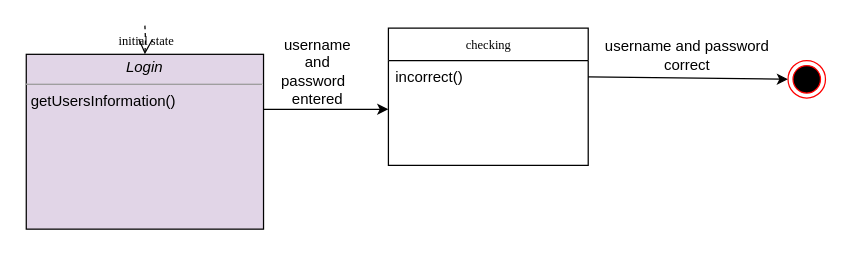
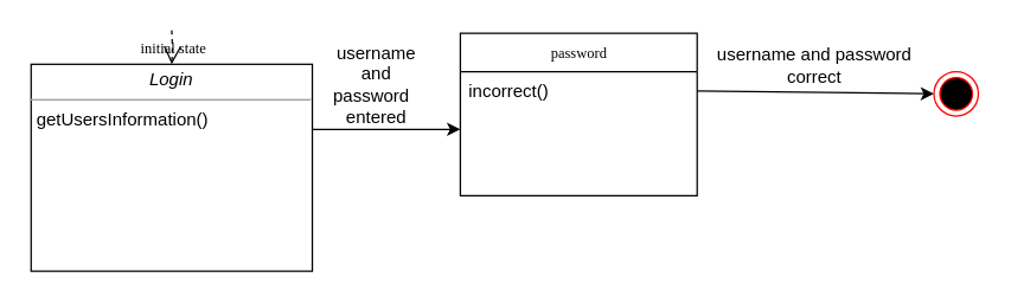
  <mxCell id="0" />
  <mxCell id="1" parent="0" />
- <mxCell id="2" value="checking" style="swimlane;html=1;fontStyle=0;childLayout=stackLayout;horizontal=1;startSize=26;fillColor=none;horizontalStack=0;resizeParent=1;resizeLast=0;collapsible=1;marginBottom=0;swimlaneFillColor=#ffffff;rounded=0;shadow=0;comic=0;labelBackgroundColor=none;strokeColor=#000000;strokeWidth=1;fontFamily=Verdana;fontSize=10;fontColor=#000000;align=center;" parent="1" vertex="1"><mxGeometry x="310" y="22" width="160" height="110" as="geometry" /></mxCell>
+ <mxCell id="2" value="password" style="swimlane;html=1;fontStyle=0;childLayout=stackLayout;horizontal=1;startSize=26;fillColor=none;horizontalStack=0;resizeParent=1;resizeLast=0;collapsible=1;marginBottom=0;swimlaneFillColor=#ffffff;rounded=0;shadow=0;comic=0;labelBackgroundColor=none;strokeColor=#000000;strokeWidth=1;fontFamily=Verdana;fontSize=10;fontColor=#000000;align=center;" parent="1" vertex="1"><mxGeometry x="310" y="22" width="160" height="110" as="geometry" /></mxCell>
  <mxCell id="3" value="incorrect()" style="text;html=1;strokeColor=none;fillColor=none;align=left;verticalAlign=top;spacingLeft=4;spacingRight=4;whiteSpace=wrap;overflow=hidden;rotatable=0;points=[[0,0.5],[1,0.5]];portConstraint=eastwest;" parent="2" vertex="1"><mxGeometry y="26" width="160" height="26" as="geometry" /></mxCell>
- <mxCell id="4" value="&lt;p style=&quot;margin: 0px ; margin-top: 4px ; text-align: center&quot;&gt;&lt;i&gt;Login&lt;/i&gt;&lt;/p&gt;&lt;hr size=&quot;1&quot;&gt;&lt;p style=&quot;margin: 0px ; margin-left: 4px&quot;&gt;getUsersInformation()&lt;/p&gt;" style="verticalAlign=top;align=left;overflow=fill;fontSize=12;fontFamily=Helvetica;html=1;rounded=0;shadow=0;comic=0;labelBackgroundColor=none;strokeColor=#000000;strokeWidth=1;fillColor=#e1d5e7;" parent="1" vertex="1"><mxGeometry x="20" y="43" width="190" height="140" as="geometry" /></mxCell>
+ <mxCell id="4" value="&lt;p style=&quot;margin: 0px ; margin-top: 4px ; text-align: center&quot;&gt;&lt;i&gt;Login&lt;/i&gt;&lt;/p&gt;&lt;hr size=&quot;1&quot;&gt;&lt;p style=&quot;margin: 0px ; margin-left: 4px&quot;&gt;getUsersInformation()&lt;/p&gt;" style="verticalAlign=top;align=left;overflow=fill;fontSize=12;fontFamily=Helvetica;html=1;rounded=0;shadow=0;comic=0;labelBackgroundColor=none;strokeColor=#000000;strokeWidth=1;fillColor=#ffffff;" parent="1" vertex="1"><mxGeometry x="20" y="43" width="190" height="140" as="geometry" /></mxCell>
  <mxCell id="5" value="initial state" style="edgeStyle=orthogonalEdgeStyle;rounded=0;html=1;dashed=1;labelBackgroundColor=none;startFill=0;endArrow=open;endFill=0;endSize=10;fontFamily=Verdana;fontSize=10;" edge="1" parent="1" target="4"><mxGeometry relative="1" as="geometry"><Array as="points" /><mxPoint x="115" y="20" as="sourcePoint" /><mxPoint x="10" y="171.2" as="targetPoint" /></mxGeometry></mxCell>
  <mxCell id="6" value="" style="endArrow=classic;html=1;entryX=0;entryY=0.5;entryDx=0;entryDy=0;" edge="1" parent="1"><mxGeometry width="50" height="50" relative="1" as="geometry"><mxPoint x="210" y="87" as="sourcePoint" /><mxPoint x="310" y="87" as="targetPoint" /></mxGeometry></mxCell>
  <mxCell id="7" value="username&lt;br&gt;and&lt;br&gt;password&amp;nbsp;&amp;nbsp;&lt;br&gt;entered&lt;br&gt;" style="text;html=1;resizable=0;points=[];align=center;verticalAlign=middle;labelBackgroundColor=#ffffff;" vertex="1" connectable="0" parent="6"><mxGeometry x="-0.292" y="-2" relative="1" as="geometry"><mxPoint x="7" y="-33" as="offset" /></mxGeometry></mxCell>
  <mxCell id="8" value="" style="endArrow=classic;html=1;entryX=0;entryY=0.5;entryDx=0;entryDy=0;exitX=1;exitY=0.5;exitDx=0;exitDy=0;" edge="1" parent="1" source="3" target="10"><mxGeometry width="50" height="50" relative="1" as="geometry"><mxPoint x="480" y="87" as="sourcePoint" /><mxPoint x="530" y="37" as="targetPoint" /></mxGeometry></mxCell>
  <mxCell id="9" value="username and password&lt;br&gt;correct&lt;br&gt;" style="text;html=1;resizable=0;points=[];align=center;verticalAlign=middle;labelBackgroundColor=#ffffff;" vertex="1" connectable="0" parent="8"><mxGeometry x="0.168" relative="1" as="geometry"><mxPoint x="-14" y="-19" as="offset" /></mxGeometry></mxCell>
  <mxCell id="10" value="" style="ellipse;html=1;shape=endState;fillColor=#000000;strokeColor=#ff0000;" vertex="1" parent="1"><mxGeometry x="630" y="48" width="30" height="30" as="geometry" /></mxCell>
